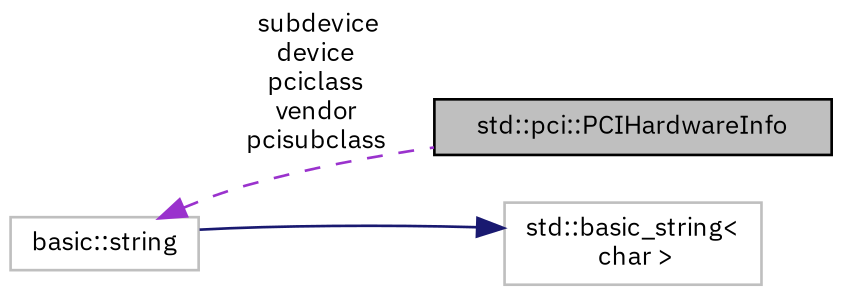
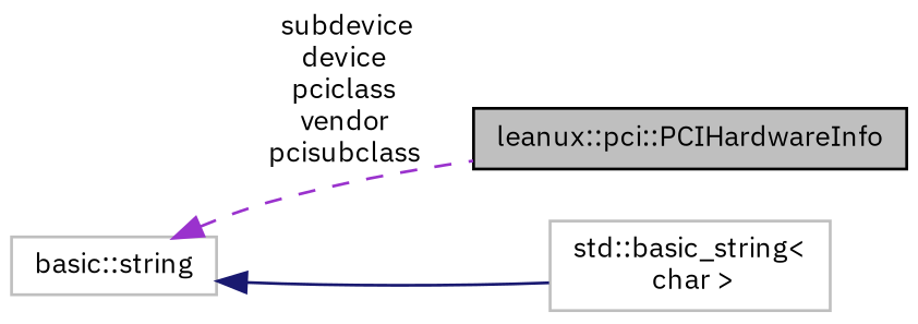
  digraph {
    fontname="IBM Plex Sans"
    rankdir=LR
    node [color=grey75 fontname="IBM Plex Sans" fontsize=10 shape=record]
    edge [dir=back fontname="IBM Plex Sans" fontsize=10 labelfontname=Helvetica labelfontsize=10]
-   n1 [color=black fillcolor=grey75 fontcolor=black height=0.2 label="std::pci::PCIHardwareInfo" style=filled width=0.4]
+   n1 [color=black fillcolor=grey75 fontcolor=black height=0.2 label="leanux::pci::PCIHardwareInfo" style=filled width=0.4]
    n2 [height=0.2 label="basic::string" width=0.4]
    n3 [height=0.2 label="std::basic_string\<\l char \>" width=0.4]
    n2 -> n1 [color=darkorchid3 label=" subdevice\ndevice\npciclass\nvendor\npcisubclass" style=dashed]
-   n3 -> n2 [color=midnightblue style=solid]
+   n2 -> n3 [color=midnightblue style=solid]
  }
